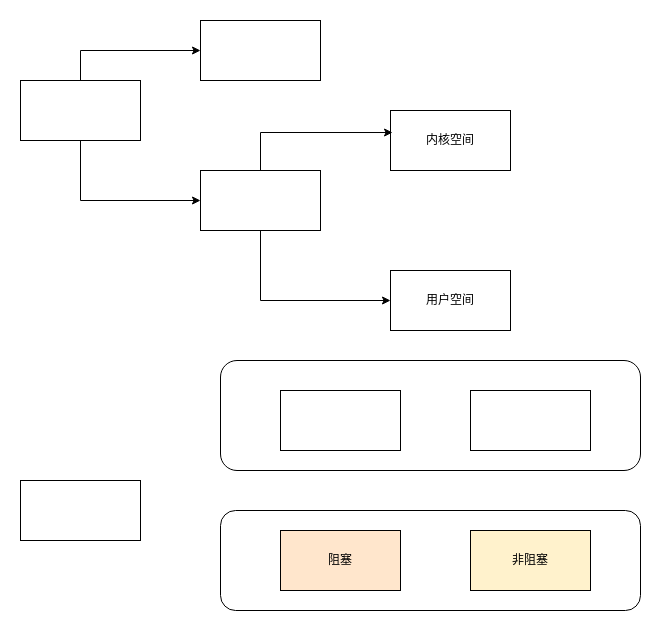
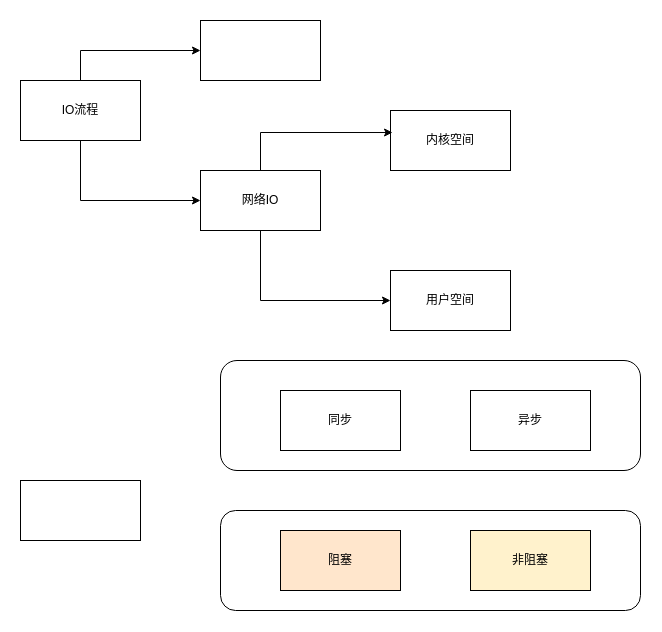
  <mxCell id="0" />
  <mxCell id="1" parent="0" />
  <mxCell id="2" value="" style="group" vertex="1" connectable="0" parent="1"><mxGeometry x="20" y="80" width="120" height="60" as="geometry" /></mxCell>
  <mxCell id="3" value="" style="rounded=0;whiteSpace=wrap;html=1;" vertex="1" parent="2"><mxGeometry width="120" height="60" as="geometry" /></mxCell>
+ <mxCell id="4" value="IO流程" style="text;html=1;strokeColor=none;fillColor=none;align=center;verticalAlign=middle;whiteSpace=wrap;rounded=0;" vertex="1" parent="2"><mxGeometry x="30" y="15" width="60" height="30" as="geometry" /></mxCell>
  <mxCell id="5" value="" style="group" vertex="1" connectable="0" parent="1"><mxGeometry x="200" y="170" width="120" height="60" as="geometry" /></mxCell>
  <mxCell id="6" value="" style="rounded=0;whiteSpace=wrap;html=1;" vertex="1" parent="5"><mxGeometry width="120" height="60" as="geometry" /></mxCell>
+ <mxCell id="7" value="网络IO" style="text;html=1;strokeColor=none;fillColor=none;align=center;verticalAlign=middle;whiteSpace=wrap;rounded=0;" vertex="1" parent="5"><mxGeometry x="30" y="15" width="60" height="30" as="geometry" /></mxCell>
  <mxCell id="8" value="" style="group" vertex="1" connectable="0" parent="1"><mxGeometry x="200" y="20" width="120" height="60" as="geometry" /></mxCell>
  <mxCell id="9" value="" style="rounded=0;whiteSpace=wrap;html=1;" vertex="1" parent="8"><mxGeometry width="120" height="60" as="geometry" /></mxCell>
  <mxCell id="10" style="edgeStyle=orthogonalEdgeStyle;rounded=0;orthogonalLoop=1;jettySize=auto;html=1;exitX=0.5;exitY=0;exitDx=0;exitDy=0;" edge="1" parent="1" source="3" target="9"><mxGeometry relative="1" as="geometry" /></mxCell>
  <mxCell id="11" style="edgeStyle=orthogonalEdgeStyle;rounded=0;orthogonalLoop=1;jettySize=auto;html=1;exitX=0.5;exitY=1;exitDx=0;exitDy=0;entryX=0;entryY=0.5;entryDx=0;entryDy=0;" edge="1" parent="1" source="3" target="6"><mxGeometry relative="1" as="geometry" /></mxCell>
  <mxCell id="12" value="" style="group" vertex="1" connectable="0" parent="1"><mxGeometry x="390" y="110" width="120" height="60" as="geometry" /></mxCell>
  <mxCell id="13" value="" style="rounded=0;whiteSpace=wrap;html=1;" vertex="1" parent="12"><mxGeometry width="120" height="60" as="geometry" /></mxCell>
  <mxCell id="14" value="内核空间" style="text;html=1;strokeColor=none;fillColor=none;align=center;verticalAlign=middle;whiteSpace=wrap;rounded=0;" vertex="1" parent="12"><mxGeometry x="30" y="15" width="60" height="30" as="geometry" /></mxCell>
  <mxCell id="15" value="" style="group" vertex="1" connectable="0" parent="1"><mxGeometry x="390" y="270" width="120" height="60" as="geometry" /></mxCell>
  <mxCell id="16" value="" style="rounded=0;whiteSpace=wrap;html=1;" vertex="1" parent="15"><mxGeometry width="120" height="60" as="geometry" /></mxCell>
  <mxCell id="17" value="用户空间" style="text;html=1;strokeColor=none;fillColor=none;align=center;verticalAlign=middle;whiteSpace=wrap;rounded=0;" vertex="1" parent="15"><mxGeometry x="30" y="15" width="60" height="30" as="geometry" /></mxCell>
  <mxCell id="18" style="edgeStyle=orthogonalEdgeStyle;rounded=0;orthogonalLoop=1;jettySize=auto;html=1;exitX=0.5;exitY=0;exitDx=0;exitDy=0;entryX=0.017;entryY=0.367;entryDx=0;entryDy=0;entryPerimeter=0;" edge="1" parent="1" source="6" target="13"><mxGeometry relative="1" as="geometry" /></mxCell>
  <mxCell id="19" style="edgeStyle=orthogonalEdgeStyle;rounded=0;orthogonalLoop=1;jettySize=auto;html=1;exitX=0.5;exitY=1;exitDx=0;exitDy=0;entryX=0;entryY=0.5;entryDx=0;entryDy=0;" edge="1" parent="1" source="6" target="16"><mxGeometry relative="1" as="geometry" /></mxCell>
  <mxCell id="20" value="" style="group" vertex="1" connectable="0" parent="1"><mxGeometry x="20" y="480" width="120" height="60" as="geometry" /></mxCell>
  <mxCell id="21" value="" style="rounded=0;whiteSpace=wrap;html=1;" vertex="1" parent="20"><mxGeometry width="120" height="60" as="geometry" /></mxCell>
  <mxCell id="22" value="" style="rounded=1;whiteSpace=wrap;html=1;" vertex="1" parent="1"><mxGeometry x="220" y="360" width="420" height="110" as="geometry" /></mxCell>
  <mxCell id="23" value="" style="group" vertex="1" connectable="0" parent="1"><mxGeometry x="470" y="390" width="120" height="60" as="geometry" /></mxCell>
  <mxCell id="24" value="" style="rounded=0;whiteSpace=wrap;html=1;" vertex="1" parent="23"><mxGeometry width="120" height="60" as="geometry" /></mxCell>
+ <mxCell id="25" value="异步" style="text;html=1;strokeColor=none;fillColor=none;align=center;verticalAlign=middle;whiteSpace=wrap;rounded=0;" vertex="1" parent="23"><mxGeometry x="30" y="15" width="60" height="30" as="geometry" /></mxCell>
  <mxCell id="26" value="" style="group" vertex="1" connectable="0" parent="1"><mxGeometry x="280" y="390" width="120" height="60" as="geometry" /></mxCell>
  <mxCell id="27" value="" style="rounded=0;whiteSpace=wrap;html=1;" vertex="1" parent="26"><mxGeometry width="120" height="60" as="geometry" /></mxCell>
+ <mxCell id="28" value="同步" style="text;html=1;strokeColor=none;fillColor=none;align=center;verticalAlign=middle;whiteSpace=wrap;rounded=0;" vertex="1" parent="26"><mxGeometry x="30" y="15" width="60" height="30" as="geometry" /></mxCell>
  <mxCell id="29" value="" style="rounded=1;whiteSpace=wrap;html=1;" vertex="1" parent="1"><mxGeometry x="220" y="510" width="420" height="100" as="geometry" /></mxCell>
  <mxCell id="30" value="非阻塞" style="rounded=0;whiteSpace=wrap;html=1;fillColor=#fff2cc;" vertex="1" parent="1"><mxGeometry x="470" y="530" width="120" height="60" as="geometry" /></mxCell>
  <mxCell id="31" value="阻塞" style="rounded=0;whiteSpace=wrap;html=1;fillColor=#ffe6cc;" vertex="1" parent="1"><mxGeometry x="280" y="530" width="120" height="60" as="geometry" /></mxCell>
